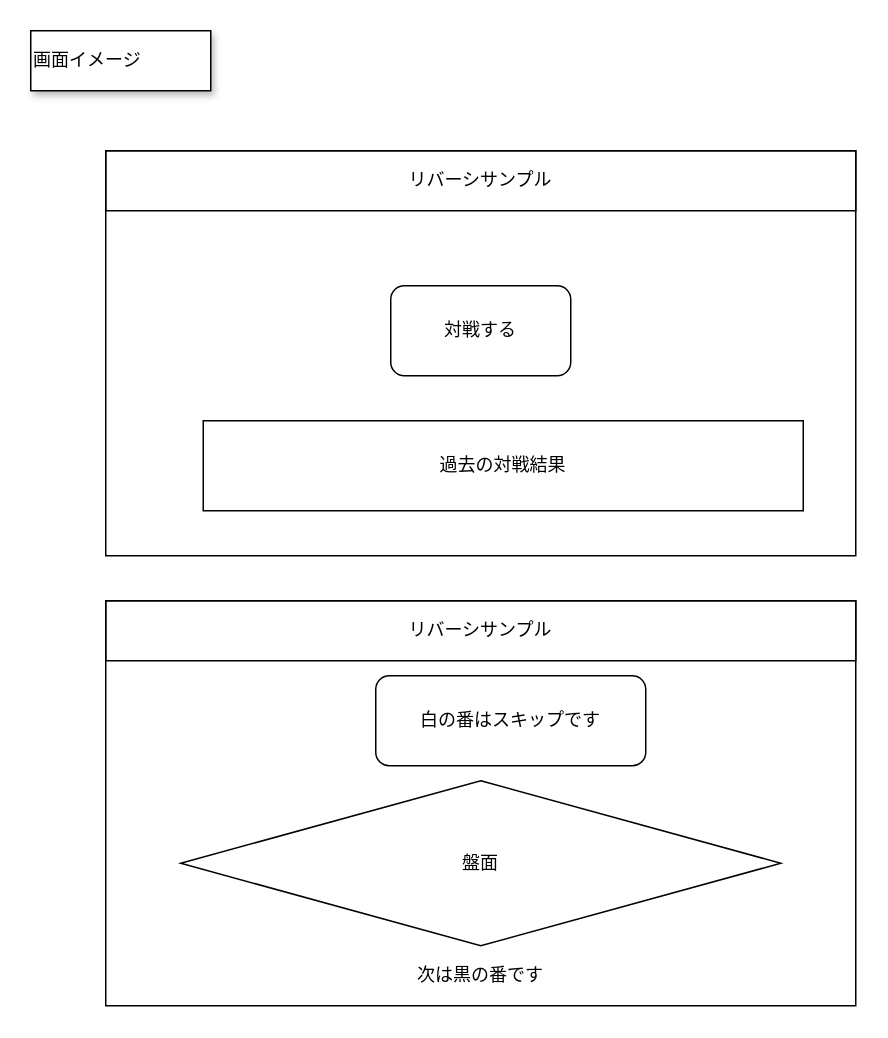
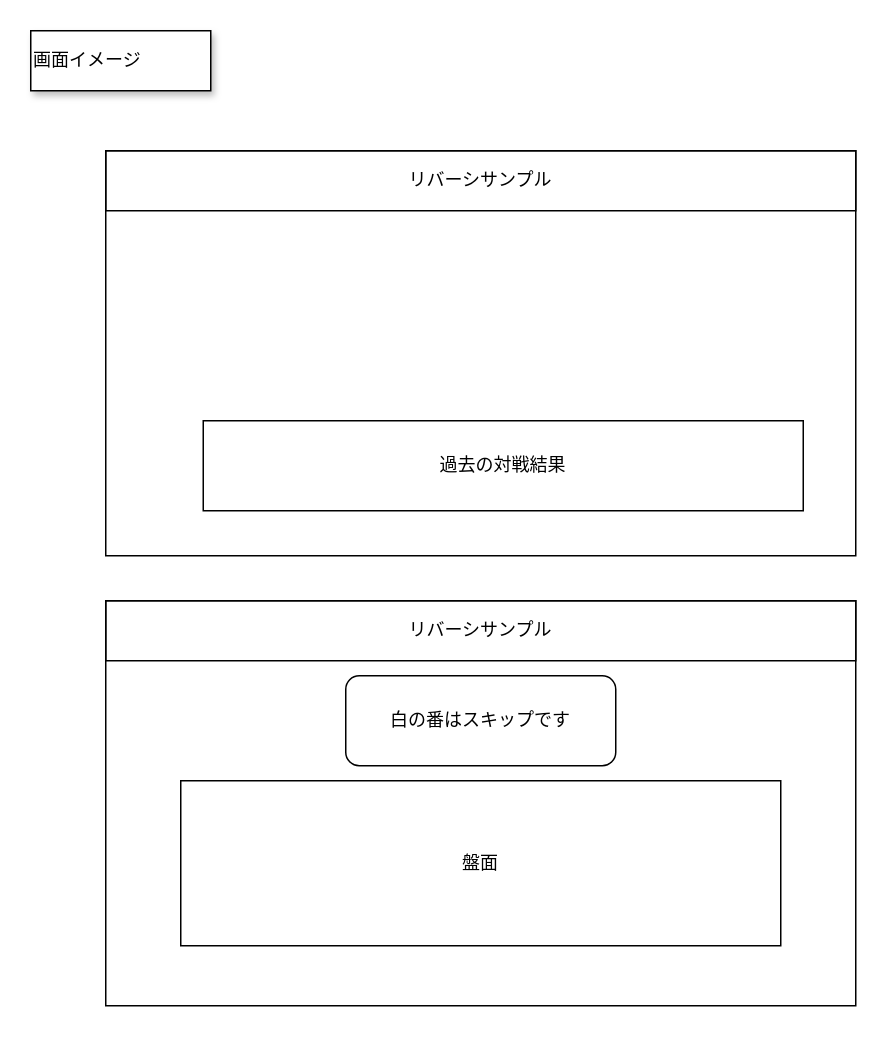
  <mxCell id="0" />
  <mxCell id="1" parent="0" />
  <mxCell id="2" value="" style="rounded=0;whiteSpace=wrap;html=1;fillColor=none;" parent="1" vertex="1"><mxGeometry x="70" y="100" width="500" height="270" as="geometry" /></mxCell>
  <mxCell id="3" value="リバーシサンプル" style="rounded=0;whiteSpace=wrap;html=1;fillColor=none;" parent="1" vertex="1"><mxGeometry x="70" y="100" width="500" height="40" as="geometry" /></mxCell>
- <mxCell id="4" value="対戦する" style="rounded=1;whiteSpace=wrap;html=1;fillColor=none;" parent="1" vertex="1"><mxGeometry x="260" y="190" width="120" height="60" as="geometry" /></mxCell>
  <mxCell id="5" value="画面イメージ" style="rounded=0;whiteSpace=wrap;html=1;align=left;shadow=1;" parent="1" vertex="1"><mxGeometry x="20" y="20" width="120" height="40" as="geometry" /></mxCell>
  <mxCell id="6" value="過去の対戦結果" style="rounded=0;whiteSpace=wrap;html=1;fillColor=none;" vertex="1" parent="1"><mxGeometry x="135" y="280" width="400" height="60" as="geometry" /></mxCell>
  <mxCell id="7" value="" style="rounded=0;whiteSpace=wrap;html=1;fillColor=none;" vertex="1" parent="1"><mxGeometry x="70" y="400" width="500" height="270" as="geometry" /></mxCell>
  <mxCell id="8" value="リバーシサンプル" style="rounded=0;whiteSpace=wrap;html=1;fillColor=none;" vertex="1" parent="1"><mxGeometry x="70" y="400" width="500" height="40" as="geometry" /></mxCell>
- <mxCell id="9" value="白の番はスキップです" style="rounded=1;whiteSpace=wrap;html=1;fillColor=none;" vertex="1" parent="1"><mxGeometry x="250" y="450" width="180" height="60" as="geometry" /></mxCell>
- <mxCell id="10" value="盤面" style="rhombus;whiteSpace=wrap;html=1;fillColor=none;" vertex="1" parent="1"><mxGeometry x="120" y="520" width="400" height="110" as="geometry" /></mxCell>
- <mxCell id="11" value="次は黒の番です" style="rounded=0;whiteSpace=wrap;html=1;fillColor=none;strokeColor=none;" vertex="1" parent="1"><mxGeometry x="120" y="640" width="400" height="20" as="geometry" /></mxCell>
+ <mxCell id="9" value="白の番はスキップです" style="rounded=1;whiteSpace=wrap;html=1;fillColor=none;" vertex="1" parent="1"><mxGeometry x="230" y="450" width="180" height="60" as="geometry" /></mxCell>
+ <mxCell id="10" value="盤面" style="rounded=0;whiteSpace=wrap;html=1;fillColor=none;" vertex="1" parent="1"><mxGeometry x="120" y="520" width="400" height="110" as="geometry" /></mxCell>
